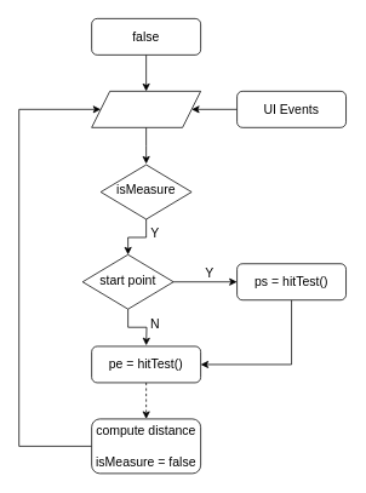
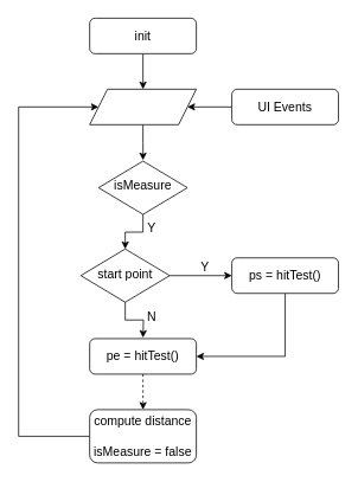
  <mxCell id="0" />
  <mxCell id="1" parent="0" />
  <mxCell id="2" style="edgeStyle=orthogonalEdgeStyle;rounded=0;orthogonalLoop=1;jettySize=auto;html=1;exitX=0.5;exitY=1;exitDx=0;exitDy=0;entryX=0.5;entryY=0;entryDx=0;entryDy=0;fontSize=14;" parent="1" source="3" target="16" edge="1"><mxGeometry relative="1" as="geometry" /></mxCell>
- <mxCell id="3" value="false" style="rounded=1;whiteSpace=wrap;html=1;fontSize=14;glass=0;strokeWidth=1;shadow=0;" parent="1" vertex="1"><mxGeometry x="100" y="20" width="120" height="40" as="geometry" /></mxCell>
+ <mxCell id="3" value="init" style="rounded=1;whiteSpace=wrap;html=1;fontSize=14;glass=0;strokeWidth=1;shadow=0;" parent="1" vertex="1"><mxGeometry x="100" y="20" width="120" height="40" as="geometry" /></mxCell>
  <mxCell id="4" style="edgeStyle=orthogonalEdgeStyle;rounded=0;orthogonalLoop=1;jettySize=auto;html=1;exitX=0.5;exitY=1;exitDx=0;exitDy=0;entryX=0.5;entryY=0;entryDx=0;entryDy=0;fontSize=14;" parent="1" source="5" target="8" edge="1"><mxGeometry relative="1" as="geometry" /></mxCell>
  <mxCell id="5" value="isMeasure" style="rhombus;whiteSpace=wrap;html=1;shadow=0;fontFamily=Helvetica;fontSize=14;align=center;strokeWidth=1;spacing=6;spacingTop=-4;" parent="1" vertex="1"><mxGeometry x="110" y="181" width="100" height="60" as="geometry" /></mxCell>
  <mxCell id="6" style="edgeStyle=orthogonalEdgeStyle;rounded=0;orthogonalLoop=1;jettySize=auto;html=1;exitX=0.5;exitY=1;exitDx=0;exitDy=0;fontSize=14;" parent="1" source="8" edge="1"><mxGeometry relative="1" as="geometry"><mxPoint x="160" y="380" as="targetPoint" /></mxGeometry></mxCell>
  <mxCell id="7" style="edgeStyle=orthogonalEdgeStyle;rounded=0;orthogonalLoop=1;jettySize=auto;html=1;exitX=1;exitY=0.5;exitDx=0;exitDy=0;entryX=0;entryY=0.5;entryDx=0;entryDy=0;fontSize=14;" parent="1" source="8" target="12" edge="1"><mxGeometry relative="1" as="geometry" /></mxCell>
  <mxCell id="8" value="start point" style="rhombus;whiteSpace=wrap;html=1;shadow=0;fontFamily=Helvetica;fontSize=14;align=center;strokeWidth=1;spacing=6;spacingTop=-4;" parent="1" vertex="1"><mxGeometry x="90" y="280" width="100" height="60" as="geometry" /></mxCell>
  <mxCell id="9" value="" style="edgeStyle=orthogonalEdgeStyle;rounded=0;orthogonalLoop=1;jettySize=auto;html=1;fontSize=14;dashed=1;" parent="1" source="10" target="14" edge="1"><mxGeometry relative="1" as="geometry" /></mxCell>
  <mxCell id="10" value="pe = hitTest()" style="rounded=1;whiteSpace=wrap;html=1;fontSize=14;glass=0;strokeWidth=1;shadow=0;" parent="1" vertex="1"><mxGeometry x="100" y="381" width="120" height="40" as="geometry" /></mxCell>
  <mxCell id="11" style="edgeStyle=orthogonalEdgeStyle;rounded=0;orthogonalLoop=1;jettySize=auto;html=1;exitX=0.5;exitY=1;exitDx=0;exitDy=0;entryX=1;entryY=0.5;entryDx=0;entryDy=0;fontSize=14;" parent="1" source="12" target="10" edge="1"><mxGeometry relative="1" as="geometry" /></mxCell>
  <mxCell id="12" value="ps = hitTest()" style="rounded=1;whiteSpace=wrap;html=1;fontSize=14;glass=0;strokeWidth=1;shadow=0;" parent="1" vertex="1"><mxGeometry x="260" y="290" width="120" height="40" as="geometry" /></mxCell>
  <mxCell id="13" style="edgeStyle=orthogonalEdgeStyle;rounded=0;orthogonalLoop=1;jettySize=auto;html=1;exitX=0;exitY=0.5;exitDx=0;exitDy=0;entryX=0;entryY=0.5;entryDx=0;entryDy=0;fontSize=14;" parent="1" source="14" target="16" edge="1"><mxGeometry relative="1" as="geometry"><Array as="points"><mxPoint x="20" y="491" /><mxPoint x="20" y="120" /></Array></mxGeometry></mxCell>
  <mxCell id="14" value="compute distance&lt;br&gt;&lt;br&gt;isMeasure = false" style="whiteSpace=wrap;html=1;rounded=1;shadow=0;fontSize=14;strokeWidth=1;glass=0;" parent="1" vertex="1"><mxGeometry x="100" y="461" width="120" height="60" as="geometry" /></mxCell>
  <mxCell id="15" style="edgeStyle=orthogonalEdgeStyle;rounded=0;orthogonalLoop=1;jettySize=auto;html=1;exitX=0.5;exitY=1;exitDx=0;exitDy=0;fontSize=14;" parent="1" source="16" edge="1"><mxGeometry relative="1" as="geometry"><mxPoint x="160" y="180" as="targetPoint" /></mxGeometry></mxCell>
  <mxCell id="16" value="" style="shape=parallelogram;perimeter=parallelogramPerimeter;whiteSpace=wrap;html=1;fixedSize=1;fontSize=14;" parent="1" vertex="1"><mxGeometry x="100" y="100" width="120" height="40" as="geometry" /></mxCell>
  <mxCell id="17" style="edgeStyle=orthogonalEdgeStyle;rounded=0;orthogonalLoop=1;jettySize=auto;html=1;exitX=0;exitY=0.5;exitDx=0;exitDy=0;entryX=1;entryY=0.5;entryDx=0;entryDy=0;fontSize=14;" parent="1" source="18" target="16" edge="1"><mxGeometry relative="1" as="geometry" /></mxCell>
  <mxCell id="18" value="UI Events" style="rounded=1;whiteSpace=wrap;html=1;fontSize=14;glass=0;strokeWidth=1;shadow=0;" parent="1" vertex="1"><mxGeometry x="260" y="100" width="120" height="40" as="geometry" /></mxCell>
  <mxCell id="19" value="Y" style="text;html=1;strokeColor=none;fillColor=none;align=center;verticalAlign=middle;whiteSpace=wrap;rounded=0;fontSize=14;" parent="1" vertex="1"><mxGeometry x="160" y="247" width="20" height="20" as="geometry" /></mxCell>
  <mxCell id="20" value="Y" style="text;html=1;strokeColor=none;fillColor=none;align=center;verticalAlign=middle;whiteSpace=wrap;rounded=0;fontSize=14;" parent="1" vertex="1"><mxGeometry x="220" y="290" width="20" height="20" as="geometry" /></mxCell>
  <mxCell id="21" value="N" style="text;html=1;strokeColor=none;fillColor=none;align=center;verticalAlign=middle;whiteSpace=wrap;rounded=0;fontSize=14;" parent="1" vertex="1"><mxGeometry x="160" y="347" width="20" height="20" as="geometry" /></mxCell>
